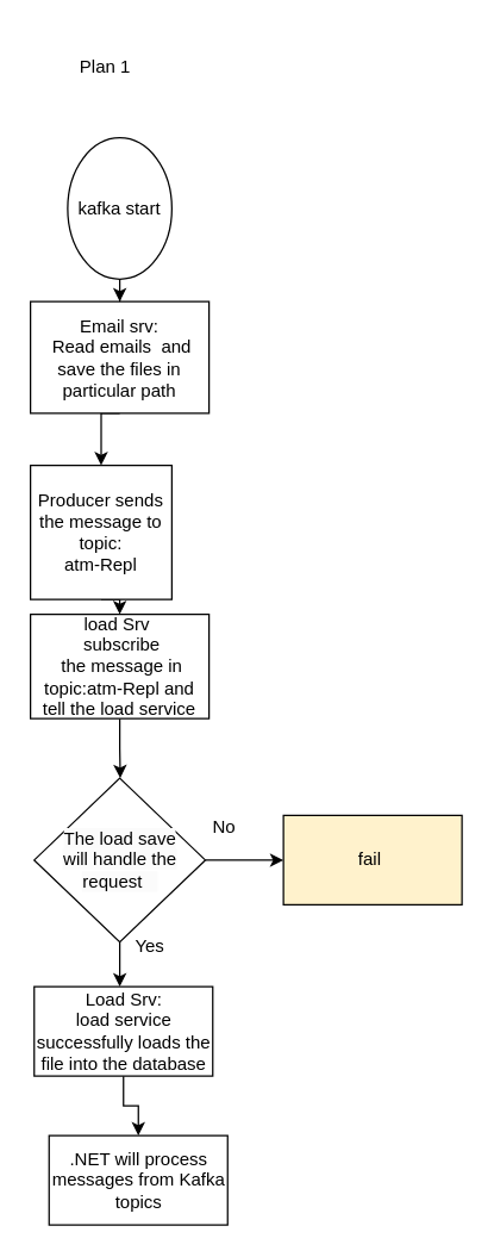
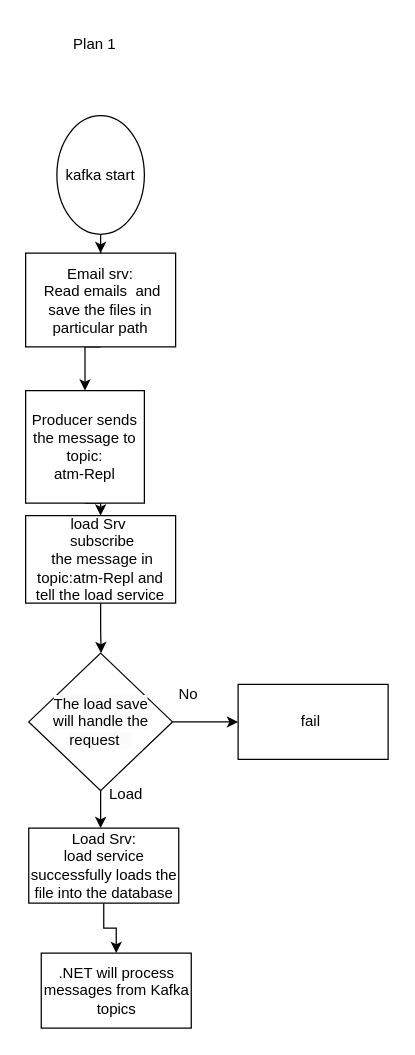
  <mxCell id="0" />
  <mxCell id="1" parent="0" />
  <mxCell id="2" style="edgeStyle=orthogonalEdgeStyle;rounded=0;orthogonalLoop=1;jettySize=auto;html=1;entryX=0.5;entryY=0;entryDx=0;entryDy=0;" parent="1" source="3" target="5" edge="1"><mxGeometry relative="1" as="geometry" /></mxCell>
  <mxCell id="3" value="kafka start" style="ellipse;whiteSpace=wrap;html=1;aspect=fixed;" parent="1" vertex="1"><mxGeometry x="45" y="92" width="70" height="95" as="geometry" /></mxCell>
  <mxCell id="4" style="edgeStyle=orthogonalEdgeStyle;rounded=0;orthogonalLoop=1;jettySize=auto;html=1;exitX=0.5;exitY=1;exitDx=0;exitDy=0;entryX=0.5;entryY=0;entryDx=0;entryDy=0;" parent="1" source="5" target="7" edge="1"><mxGeometry relative="1" as="geometry" /></mxCell>
  <mxCell id="5" value="Email srv:&lt;br&gt;&amp;nbsp;Read emails&amp;nbsp; and save the files in particular path" style="rounded=0;whiteSpace=wrap;html=1;" parent="1" vertex="1"><mxGeometry x="20" y="202" width="120" height="75" as="geometry" /></mxCell>
  <mxCell id="6" style="edgeStyle=orthogonalEdgeStyle;rounded=0;orthogonalLoop=1;jettySize=auto;html=1;exitX=0.5;exitY=1;exitDx=0;exitDy=0;entryX=0.5;entryY=0;entryDx=0;entryDy=0;" parent="1" source="7" target="10" edge="1"><mxGeometry relative="1" as="geometry" /></mxCell>
  <mxCell id="7" value="Producer sends the message to topic:&lt;br&gt;atm-Repl" style="rounded=0;whiteSpace=wrap;html=1;" parent="1" vertex="1"><mxGeometry x="20" y="312" width="95" height="90" as="geometry" /></mxCell>
- <mxCell id="8" value="fail&amp;nbsp;" style="rounded=0;whiteSpace=wrap;html=1;fillColor=#fff2cc;" parent="1" vertex="1"><mxGeometry x="190" y="547" width="120" height="60" as="geometry" /></mxCell>
+ <mxCell id="8" value="fail&amp;nbsp;" style="rounded=0;whiteSpace=wrap;html=1;" parent="1" vertex="1"><mxGeometry x="190" y="547" width="120" height="60" as="geometry" /></mxCell>
  <mxCell id="9" style="edgeStyle=orthogonalEdgeStyle;rounded=0;orthogonalLoop=1;jettySize=auto;html=1;exitX=0.5;exitY=1;exitDx=0;exitDy=0;" parent="1" source="10" edge="1"><mxGeometry relative="1" as="geometry"><mxPoint x="80.348" y="522" as="targetPoint" /></mxGeometry></mxCell>
  <mxCell id="10" value="load Srv&amp;nbsp;&lt;br style=&quot;border-color: var(--border-color);&quot;&gt;&amp;nbsp;subscribe&lt;br style=&quot;border-color: var(--border-color);&quot;&gt;&amp;nbsp;the message in topic:atm-Repl and tell the load service" style="rounded=0;whiteSpace=wrap;html=1;" parent="1" vertex="1"><mxGeometry x="20" y="412" width="120" height="70" as="geometry" /></mxCell>
  <mxCell id="11" style="edgeStyle=orthogonalEdgeStyle;rounded=0;orthogonalLoop=1;jettySize=auto;html=1;exitX=1;exitY=0.5;exitDx=0;exitDy=0;" parent="1" source="13" edge="1"><mxGeometry relative="1" as="geometry"><mxPoint x="190" y="577.087" as="targetPoint" /></mxGeometry></mxCell>
  <mxCell id="12" style="edgeStyle=orthogonalEdgeStyle;rounded=0;orthogonalLoop=1;jettySize=auto;html=1;" parent="1" source="13" edge="1"><mxGeometry relative="1" as="geometry"><mxPoint x="80" y="662" as="targetPoint" /></mxGeometry></mxCell>
  <mxCell id="13" value="&lt;br&gt;&lt;span style=&quot;color: rgb(0, 0, 0); font-family: Helvetica; font-size: 12px; font-style: normal; font-variant-ligatures: normal; font-variant-caps: normal; font-weight: 400; letter-spacing: normal; orphans: 2; text-align: center; text-indent: 0px; text-transform: none; widows: 2; word-spacing: 0px; -webkit-text-stroke-width: 0px; background-color: rgb(251, 251, 251); text-decoration-thickness: initial; text-decoration-style: initial; text-decoration-color: initial; float: none; display: inline !important;&quot;&gt;The load save &lt;br&gt;will handle the request&amp;nbsp; &amp;nbsp;&lt;br&gt;&lt;br&gt;&lt;/span&gt;" style="rhombus;whiteSpace=wrap;html=1;" parent="1" vertex="1"><mxGeometry x="22.5" y="522" width="115" height="110" as="geometry" /></mxCell>
  <mxCell id="14" style="edgeStyle=orthogonalEdgeStyle;rounded=0;orthogonalLoop=1;jettySize=auto;html=1;exitX=0.5;exitY=1;exitDx=0;exitDy=0;entryX=0.5;entryY=0;entryDx=0;entryDy=0;" parent="1" source="15" target="17" edge="1"><mxGeometry relative="1" as="geometry" /></mxCell>
  <mxCell id="15" value="Load Srv:&lt;br&gt;load service successfully loads the file into the database" style="whiteSpace=wrap;html=1;" parent="1" vertex="1"><mxGeometry x="22.5" y="662" width="120" height="60" as="geometry" /></mxCell>
- <mxCell id="16" value="Plan 1" style="text;html=1;align=center;verticalAlign=middle;resizable=0;points=[];autosize=1;strokeColor=none;fillColor=none;" parent="1" vertex="1"><mxGeometry x="40" y="30" width="60" height="30" as="geometry" /></mxCell>
+ <mxCell id="16" value="Plan 1" style="text;html=1;align=center;verticalAlign=middle;resizable=0;points=[];autosize=1;strokeColor=none;fillColor=none;" parent="1" vertex="1"><mxGeometry x="45" y="20" width="60" height="30" as="geometry" /></mxCell>
  <mxCell id="17" value=".NET will process messages from Kafka topics" style="whiteSpace=wrap;html=1;" parent="1" vertex="1"><mxGeometry x="32.5" y="762" width="120" height="60" as="geometry" /></mxCell>
- <mxCell id="18" value="Yes" style="text;html=1;align=center;verticalAlign=middle;resizable=0;points=[];autosize=1;strokeColor=none;fillColor=none;" parent="1" vertex="1"><mxGeometry x="80" y="620" width="40" height="30" as="geometry" /></mxCell>
+ <mxCell id="18" value="Load" style="text;html=1;align=center;verticalAlign=middle;resizable=0;points=[];autosize=1;strokeColor=none;fillColor=none;" parent="1" vertex="1"><mxGeometry x="80" y="620" width="40" height="30" as="geometry" /></mxCell>
  <mxCell id="19" value="No" style="text;html=1;align=center;verticalAlign=middle;resizable=0;points=[];autosize=1;strokeColor=none;fillColor=none;" parent="1" vertex="1"><mxGeometry x="130" y="540" width="40" height="30" as="geometry" /></mxCell>
